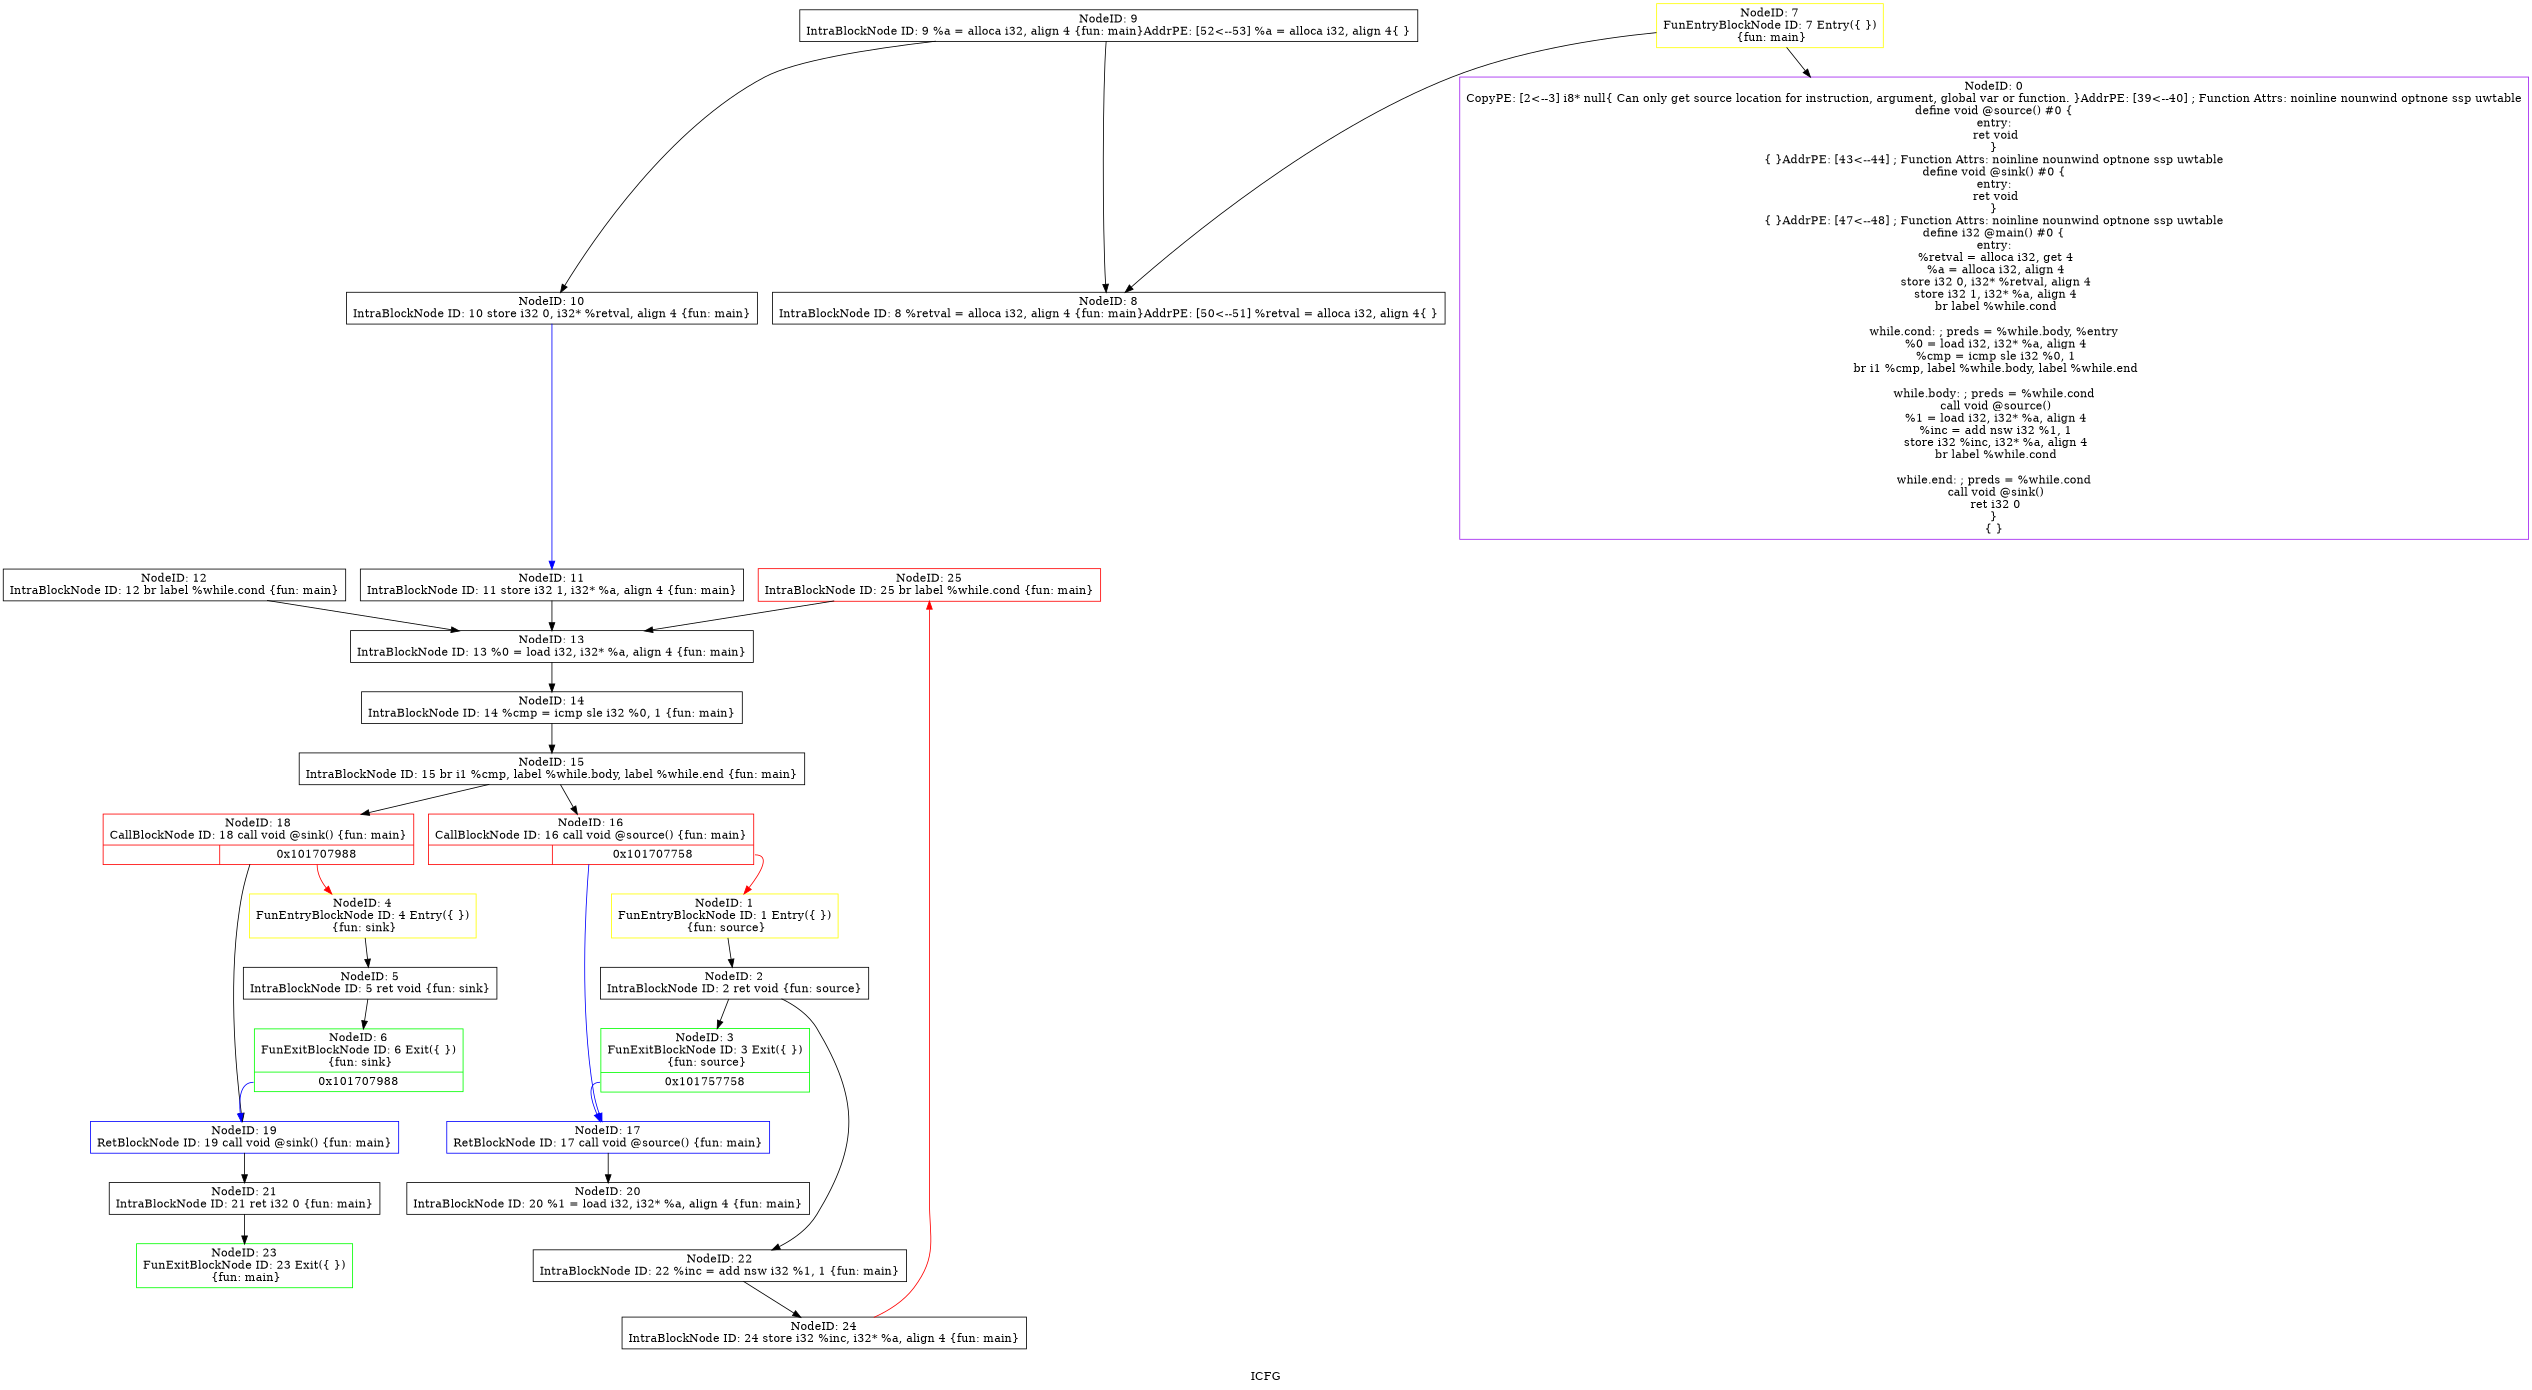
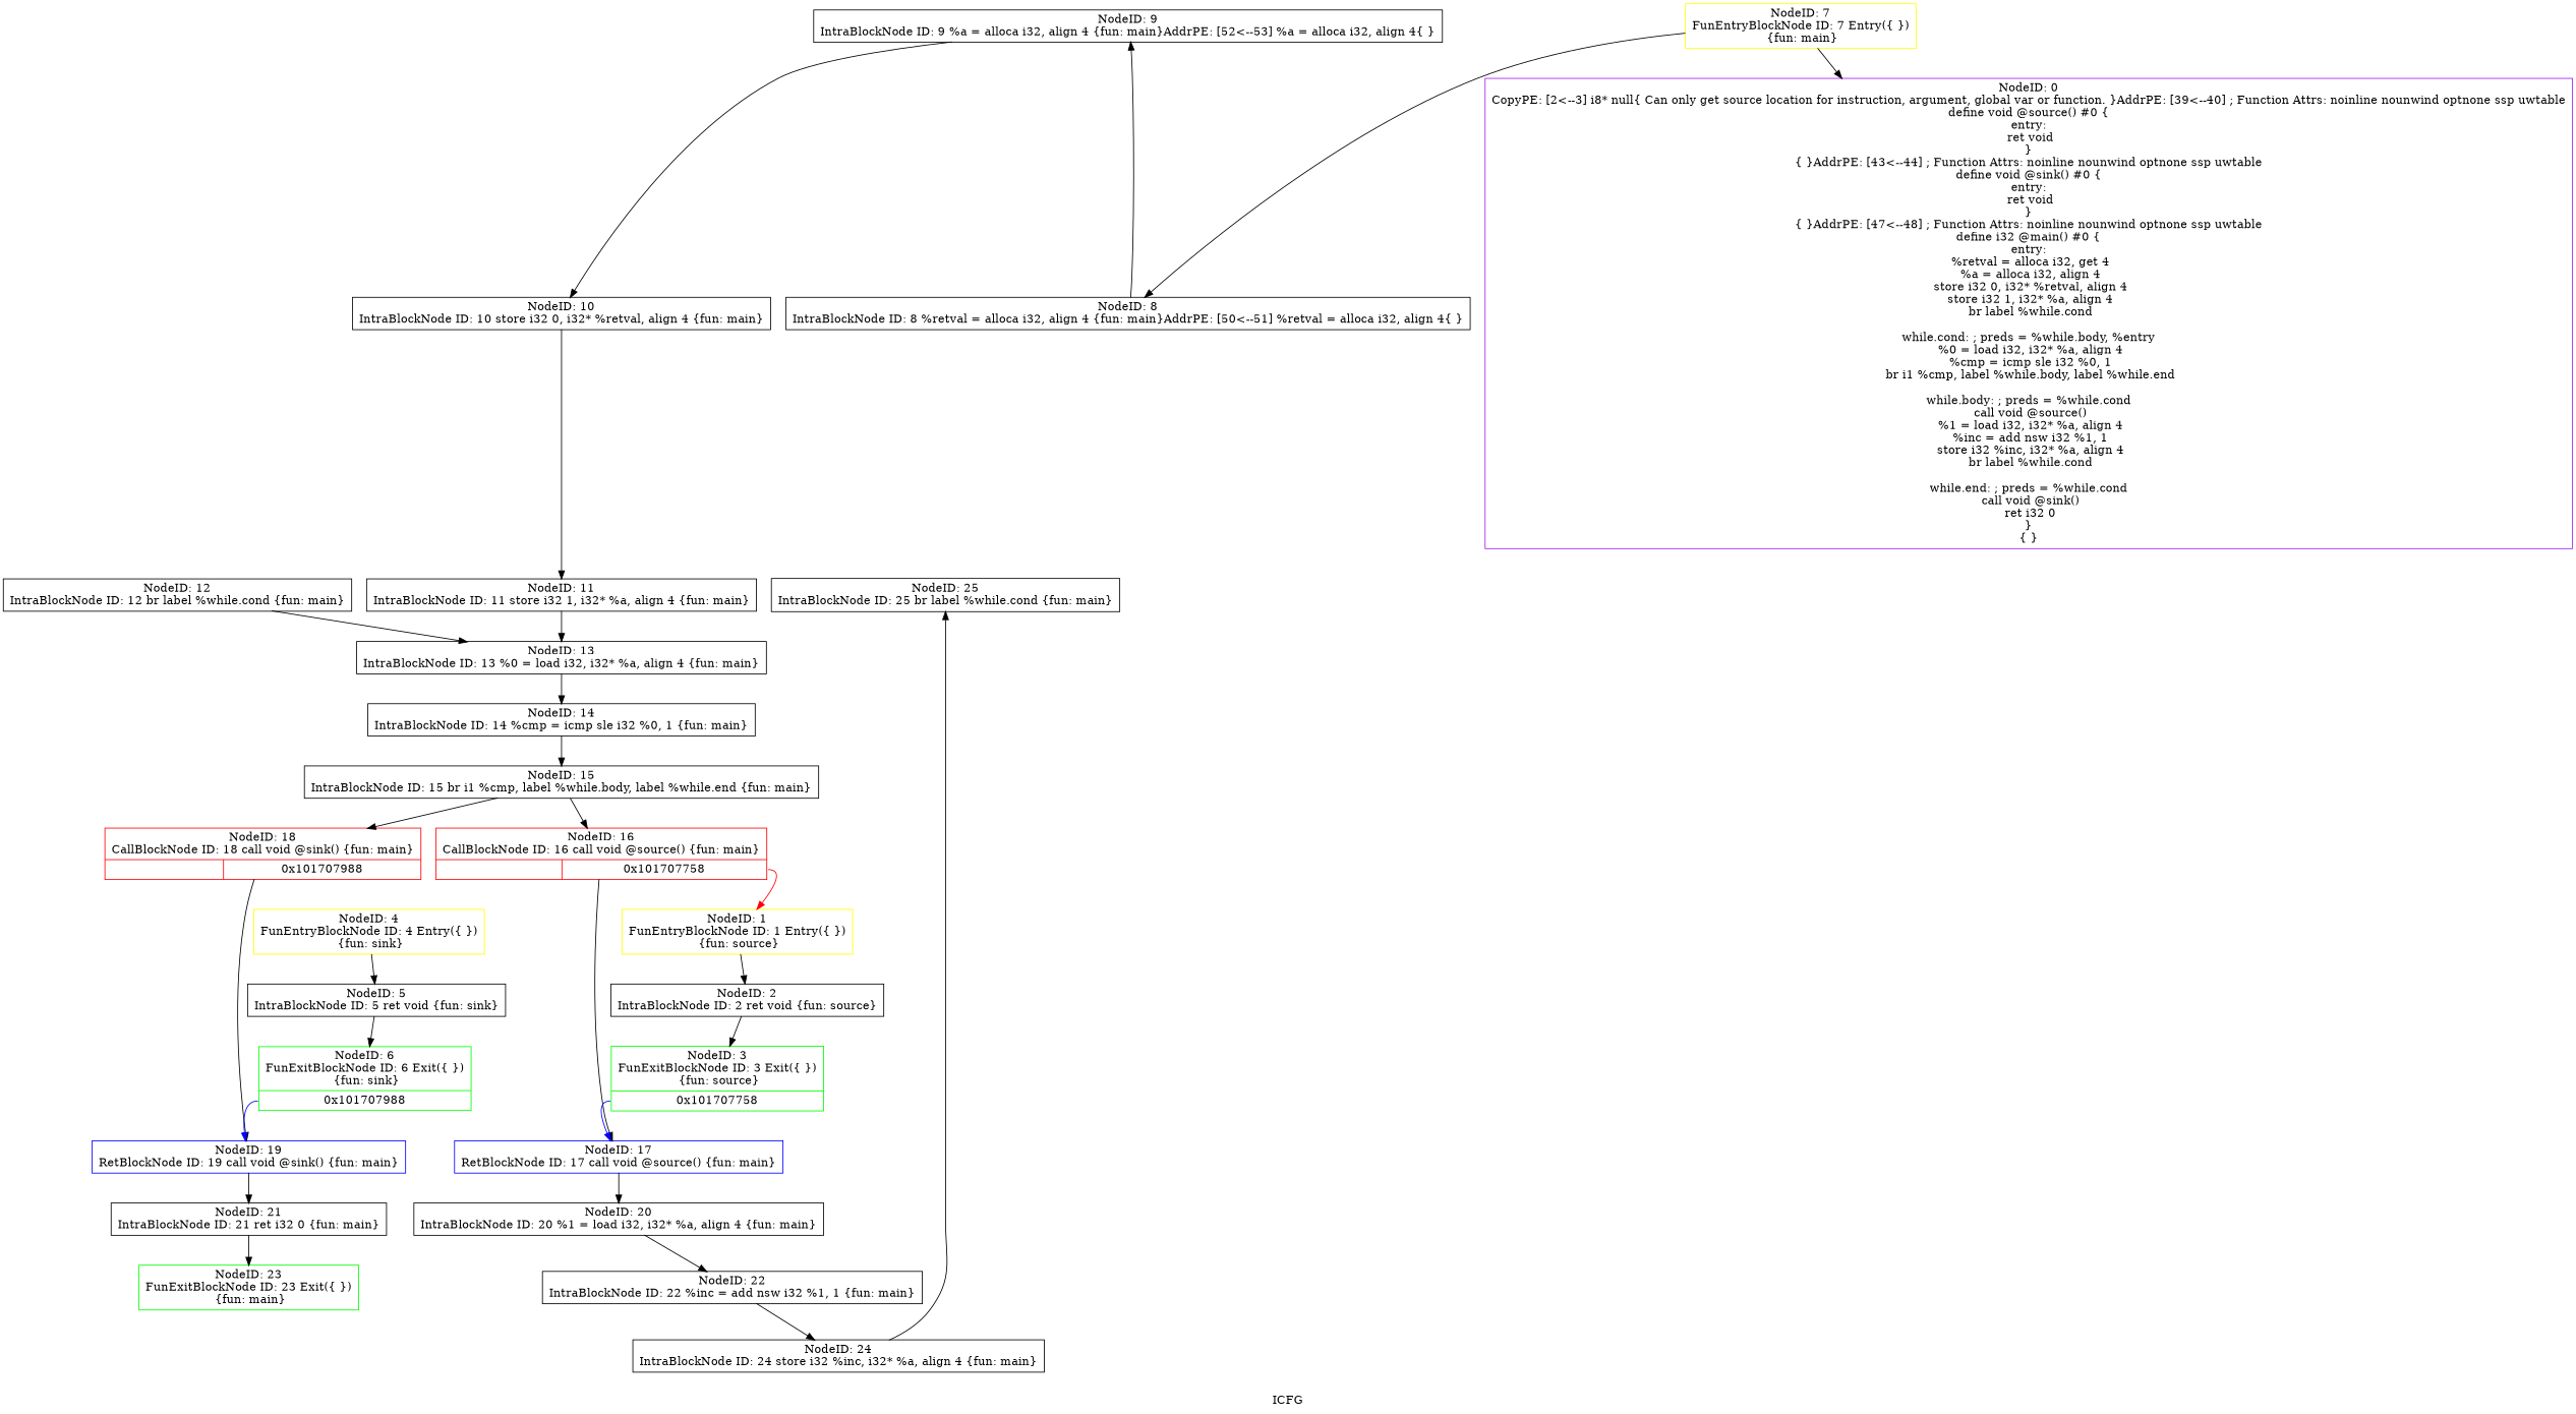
  digraph {
    label=ICFG
    node [color=black shape=record]
    edge [style=solid]
-   n1 [color=red label="{NodeID: 25\nIntraBlockNode ID: 25   br label %while.cond \{fun: main\}}"]
+   n1 [label="{NodeID: 25\nIntraBlockNode ID: 25   br label %while.cond \{fun: main\}}"]
    n2 [label="{NodeID: 13\nIntraBlockNode ID: 13   %0 = load i32, i32* %a, align 4 \{fun: main\}}"]
    n3 [label="{NodeID: 14\nIntraBlockNode ID: 14   %cmp = icmp sle i32 %0, 1 \{fun: main\}}"]
    n4 [label="{NodeID: 15\nIntraBlockNode ID: 15   br i1 %cmp, label %while.body, label %while.end \{fun: main\}}"]
    n5 [label="{NodeID: 24\nIntraBlockNode ID: 24   store i32 %inc, i32* %a, align 4 \{fun: main\}}"]
    n6 [color=green label="{NodeID: 23\nFunExitBlockNode ID: 23 Exit(\{  \})\n \{fun: main\}}"]
    n7 [label="{NodeID: 22\nIntraBlockNode ID: 22   %inc = add nsw i32 %1, 1 \{fun: main\}}"]
    n8 [label="{NodeID: 21\nIntraBlockNode ID: 21   ret i32 0 \{fun: main\}}"]
    n9 [label="{NodeID: 20\nIntraBlockNode ID: 20   %1 = load i32, i32* %a, align 4 \{fun: main\}}"]
    n10 [color=blue label="{NodeID: 19\nRetBlockNode ID: 19   call void @sink() \{fun: main\}}"]
    n11 [color=red label="{NodeID: 18\nCallBlockNode ID: 18   call void @sink() \{fun: main\}|{|<s1>0x101707988}}"]
    n12 [color=yellow label="{NodeID: 4\nFunEntryBlockNode ID: 4 Entry(\{  \})\n \{fun: sink\}}"]
    n13 [label="{NodeID: 5\nIntraBlockNode ID: 5   ret void \{fun: sink\}}"]
    n14 [color=green label="{NodeID: 6\nFunExitBlockNode ID: 6 Exit(\{  \})\n \{fun: sink\}|{<s0>0x101707988}}"]
    n15 [color=blue label="{NodeID: 17\nRetBlockNode ID: 17   call void @source() \{fun: main\}}"]
    n16 [color=red label="{NodeID: 16\nCallBlockNode ID: 16   call void @source() \{fun: main\}|{|<s1>0x101707758}}"]
    n17 [color=yellow label="{NodeID: 1\nFunEntryBlockNode ID: 1 Entry(\{  \})\n \{fun: source\}}"]
    n18 [label="{NodeID: 2\nIntraBlockNode ID: 2   ret void \{fun: source\}}"]
-   n19 [color=green label="{NodeID: 3\nFunExitBlockNode ID: 3 Exit(\{  \})\n \{fun: source\}|{<s0>0x101757758}}"]
+   n19 [color=green label="{NodeID: 3\nFunExitBlockNode ID: 3 Exit(\{  \})\n \{fun: source\}|{<s0>0x101707758}}"]
    n20 [label="{NodeID: 12\nIntraBlockNode ID: 12   br label %while.cond \{fun: main\}}"]
    n21 [label="{NodeID: 11\nIntraBlockNode ID: 11   store i32 1, i32* %a, align 4 \{fun: main\}}"]
    n22 [label="{NodeID: 10\nIntraBlockNode ID: 10   store i32 0, i32* %retval, align 4 \{fun: main\}}"]
    n23 [label="{NodeID: 9\nIntraBlockNode ID: 9   %a = alloca i32, align 4 \{fun: main\}AddrPE: [52\<--53]    %a = alloca i32, align 4\{  \}}"]
    n24 [label="{NodeID: 8\nIntraBlockNode ID: 8   %retval = alloca i32, align 4 \{fun: main\}AddrPE: [50\<--51]    %retval = alloca i32, align 4\{  \}}"]
    n25 [color=yellow label="{NodeID: 7\nFunEntryBlockNode ID: 7 Entry(\{  \})\n \{fun: main\}}"]
    n26 [color=purple label="{NodeID: 0\nCopyPE: [2\<--3]  i8* null\{ Can only get source location for instruction, argument, global var or function. \}AddrPE: [39\<--40]  ; Function Attrs: noinline nounwind optnone ssp uwtable\ndefine void @source() #0 \{\nentry:\n  ret void\n\}\n\{  \}AddrPE: [43\<--44]  ; Function Attrs: noinline nounwind optnone ssp uwtable\ndefine void @sink() #0 \{\nentry:\n  ret void\n\}\n\{  \}AddrPE: [47\<--48]  ; Function Attrs: noinline nounwind optnone ssp uwtable\ndefine i32 @main() #0 \{\nentry:\n  %retval = alloca i32, get 4\n  %a = alloca i32, align 4\n  store i32 0, i32* %retval, align 4\n  store i32 1, i32* %a, align 4\n  br label %while.cond\n\nwhile.cond:                                       ; preds = %while.body, %entry\n  %0 = load i32, i32* %a, align 4\n  %cmp = icmp sle i32 %0, 1\n  br i1 %cmp, label %while.body, label %while.end\n\nwhile.body:                                       ; preds = %while.cond\n  call void @source()\n  %1 = load i32, i32* %a, align 4\n  %inc = add nsw i32 %1, 1\n  store i32 %inc, i32* %a, align 4\n  br label %while.cond\n\nwhile.end:                                        ; preds = %while.cond\n  call void @sink()\n  ret i32 0\n\}\n\{  \}}"]
-   n1 -> n2
    n2 -> n3
    n3 -> n4
    n4 -> n11
    n4 -> n16
-   n5 -> n1 [color=red]
+   n5 -> n1
    n7 -> n5
    n8 -> n6
-   n18 -> n7
+   n9 -> n7
    n10 -> n8
    n11 -> n10
-   n11 -> n12 [color=red tailport=s1]
    n12 -> n13
    n13 -> n14
    n14 -> n10 [color=blue tailport=s0]
    n15 -> n9
-   n16 -> n15 [color=blue]
+   n16 -> n15
    n16 -> n17 [color=red tailport=s1]
    n17 -> n18
    n18 -> n19
    n19 -> n15 [color=blue tailport=s0]
    n20 -> n2
    n21 -> n2
-   n22 -> n21 [color=blue]
+   n22 -> n21
    n23 -> n22
-   n23 -> n24
+   n24 -> n23
    n25 -> n24
    n25 -> n26
  }
